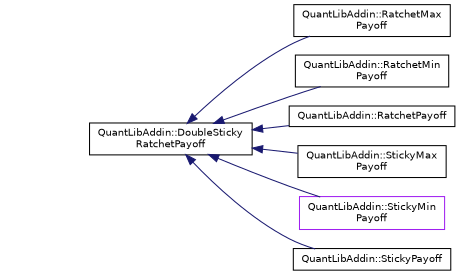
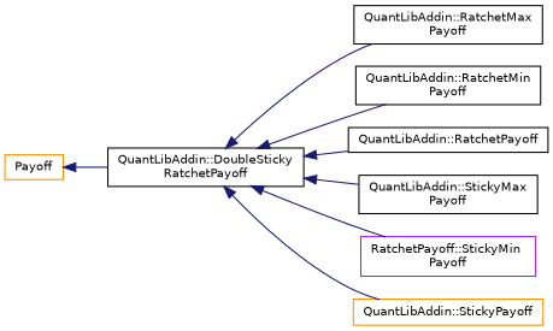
  digraph {
    rankdir=LR
    node [color=black fillcolor=white fontname=Helvetica fontsize=10 shape=record style=filled]
    edge [color=midnightblue dir=back fontname=Helvetica fontsize=10 labelfontname=Helvetica labelfontsize=10 style=solid]
+   n1 [color=darkorange height=0.2 label=Payoff width=0.4]
    n2 [height=0.2 label="QuantLibAddin::DoubleSticky\lRatchetPayoff" width=0.4]
    n3 [height=0.2 label="QuantLibAddin::RatchetMax\lPayoff" width=0.4]
    n4 [height=0.2 label="QuantLibAddin::RatchetMin\lPayoff" width=0.4]
    n5 [height=0.2 label="QuantLibAddin::RatchetPayoff" width=0.4]
    n6 [height=0.2 label="QuantLibAddin::StickyMax\lPayoff" width=0.4]
-   n7 [color=purple height=0.2 label="QuantLibAddin::StickyMin\lPayoff" width=0.4]
-   n8 [height=0.2 label="QuantLibAddin::StickyPayoff" width=0.4]
+   n7 [color=purple height=0.2 label="RatchetPayoff::StickyMin\lPayoff" width=0.4]
+   n8 [color=darkorange height=0.2 label="QuantLibAddin::StickyPayoff" width=0.4]
+   n1 -> n2
    n2 -> n3
    n2 -> n4
    n2 -> n5
    n2 -> n6
    n2 -> n7
    n2 -> n8
  }
